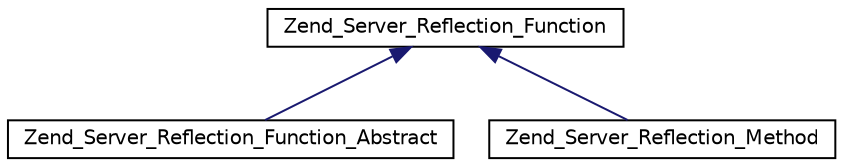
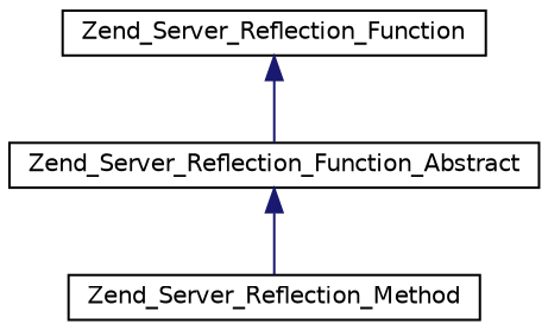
  digraph {
    rankdir=TB
    node [color=black fillcolor=white fontname=Helvetica fontsize=10 shape=record style=filled]
    edge [color=midnightblue dir=back fontname=Helvetica fontsize=10 labelfontname=Helvetica labelfontsize=10 style=solid]
    n1 [height=0.2 label=Zend_Server_Reflection_Function_Abstract width=0.4]
    n2 [height=0.2 label=Zend_Server_Reflection_Method width=0.4]
    n3 [height=0.2 label=Zend_Server_Reflection_Function width=0.4]
-   n3 -> n2
+   n1 -> n2
    n3 -> n1
  }
